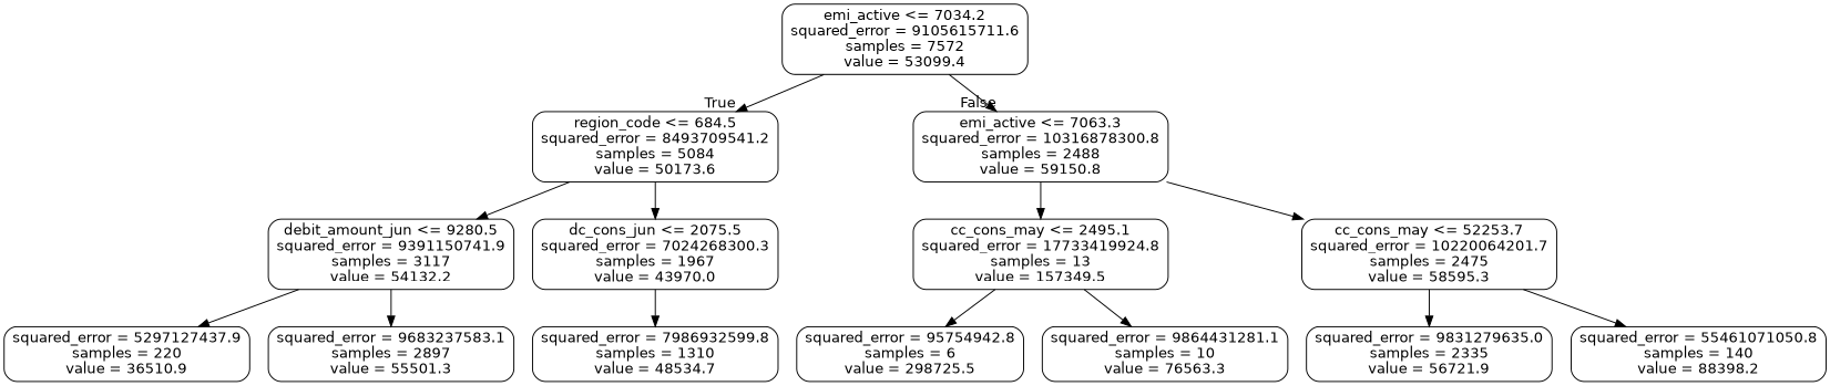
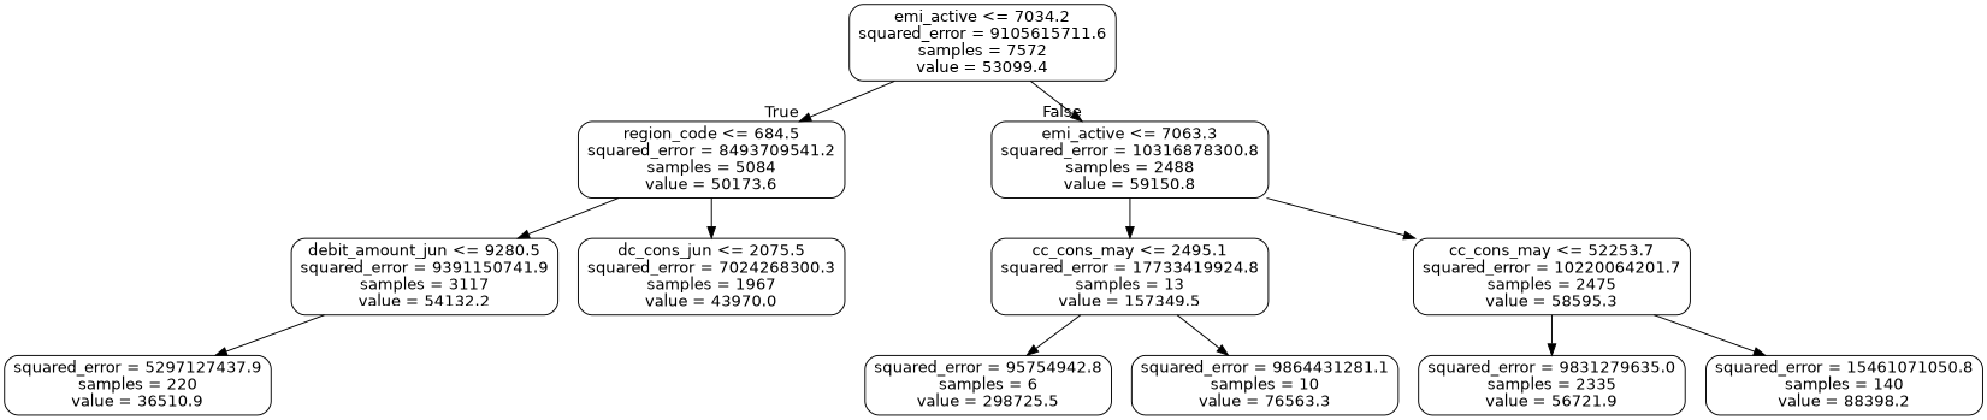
  digraph {
    node [color=black fontname=helvetica shape=box style=rounded]
    edge [fontname=helvetica]
    n1 [label="emi_active <= 7034.2\nsquared_error = 9105615711.6\nsamples = 7572\nvalue = 53099.4"]
    n2 [label="region_code <= 684.5\nsquared_error = 8493709541.2\nsamples = 5084\nvalue = 50173.6"]
    n3 [label="emi_active <= 7063.3\nsquared_error = 10316878300.8\nsamples = 2488\nvalue = 59150.8"]
    n4 [label="debit_amount_jun <= 9280.5\nsquared_error = 9391150741.9\nsamples = 3117\nvalue = 54132.2"]
    n5 [label="dc_cons_jun <= 2075.5\nsquared_error = 7024268300.3\nsamples = 1967\nvalue = 43970.0"]
    n6 [label="cc_cons_may <= 2495.1\nsquared_error = 17733419924.8\nsamples = 13\nvalue = 157349.5"]
    n7 [label="cc_cons_may <= 52253.7\nsquared_error = 10220064201.7\nsamples = 2475\nvalue = 58595.3"]
    n8 [label="squared_error = 5297127437.9\nsamples = 220\nvalue = 36510.9"]
-   n9 [label="squared_error = 9683237583.1\nsamples = 2897\nvalue = 55501.3"]
-   n10 [label="squared_error = 7986932599.8\nsamples = 1310\nvalue = 48534.7"]
    n11 [label="squared_error = 95754942.8\nsamples = 6\nvalue = 298725.5"]
    n12 [label="squared_error = 9864431281.1\nsamples = 10\nvalue = 76563.3"]
    n13 [label="squared_error = 9831279635.0\nsamples = 2335\nvalue = 56721.9"]
-   n14 [label="squared_error = 55461071050.8\nsamples = 140\nvalue = 88398.2"]
+   n14 [label="squared_error = 15461071050.8\nsamples = 140\nvalue = 88398.2"]
    n1 -> n2 [headlabel=True labelangle=45 labeldistance=2.5]
    n1 -> n3 [headlabel=False labelangle=-45 labeldistance=2.5]
    n2 -> n4
    n2 -> n5
    n3 -> n6
    n3 -> n7
    n4 -> n8
-   n4 -> n9
-   n5 -> n10
    n6 -> n11
    n6 -> n12
    n7 -> n13
    n7 -> n14
  }
